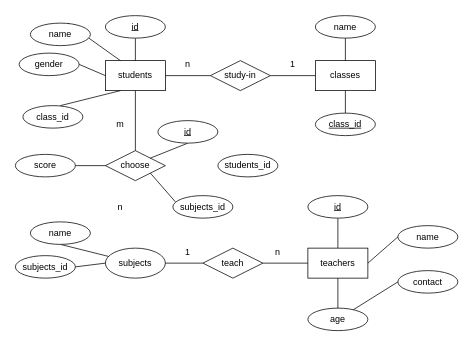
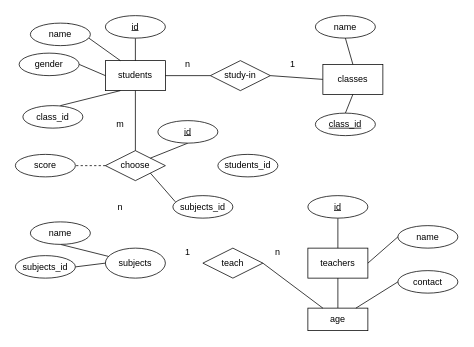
  <mxCell id="0" />
  <mxCell id="1" parent="0" />
  <mxCell id="2" value="students" style="rounded=0;whiteSpace=wrap;html=1;" vertex="1" parent="1"><mxGeometry x="140" y="80" width="80" height="40" as="geometry" /></mxCell>
  <mxCell id="3" value="" style="endArrow=none;html=1;rounded=0;exitX=0.5;exitY=0;exitDx=0;exitDy=0;" edge="1" parent="1" source="2" target="4"><mxGeometry width="50" height="50" relative="1" as="geometry"><mxPoint x="420" y="230" as="sourcePoint" /><mxPoint x="180" y="40" as="targetPoint" /></mxGeometry></mxCell>
  <mxCell id="4" value="&lt;u&gt;id&lt;/u&gt;" style="ellipse;whiteSpace=wrap;html=1;" vertex="1" parent="1"><mxGeometry x="140" y="20" width="80" height="30" as="geometry" /></mxCell>
  <mxCell id="5" value="" style="endArrow=none;html=1;rounded=0;exitX=0.25;exitY=0;exitDx=0;exitDy=0;entryX=0.5;entryY=0;entryDx=0;entryDy=0;" edge="1" parent="1" source="2"><mxGeometry width="50" height="50" relative="1" as="geometry"><mxPoint x="420" y="230" as="sourcePoint" /><mxPoint x="90" y="30" as="targetPoint" /></mxGeometry></mxCell>
  <mxCell id="6" value="name" style="ellipse;whiteSpace=wrap;html=1;" vertex="1" parent="1"><mxGeometry x="40" y="30" width="80" height="30" as="geometry" /></mxCell>
  <mxCell id="7" value="" style="endArrow=none;html=1;rounded=0;exitX=0;exitY=0.5;exitDx=0;exitDy=0;entryX=1;entryY=0.5;entryDx=0;entryDy=0;" edge="1" parent="1" source="2" target="8"><mxGeometry width="50" height="50" relative="1" as="geometry"><mxPoint x="420" y="230" as="sourcePoint" /><mxPoint x="110" y="100" as="targetPoint" /></mxGeometry></mxCell>
  <mxCell id="8" value="gender" style="ellipse;whiteSpace=wrap;html=1;" vertex="1" parent="1"><mxGeometry x="25" y="70" width="80" height="30" as="geometry" /></mxCell>
  <mxCell id="9" value="" style="endArrow=none;html=1;rounded=0;entryX=0.25;entryY=1;entryDx=0;entryDy=0;exitX=0.5;exitY=0;exitDx=0;exitDy=0;" edge="1" parent="1" target="2"><mxGeometry width="50" height="50" relative="1" as="geometry"><mxPoint x="80" y="140" as="sourcePoint" /><mxPoint x="470" y="180" as="targetPoint" /></mxGeometry></mxCell>
  <mxCell id="10" value="class_id" style="ellipse;whiteSpace=wrap;html=1;" vertex="1" parent="1"><mxGeometry x="30" y="140" width="80" height="30" as="geometry" /></mxCell>
  <mxCell id="11" value="study-in" style="rhombus;whiteSpace=wrap;html=1;" vertex="1" parent="1"><mxGeometry x="280" y="80" width="80" height="40" as="geometry" /></mxCell>
  <mxCell id="12" value="" style="endArrow=none;html=1;rounded=0;exitX=0;exitY=0.5;exitDx=0;exitDy=0;entryX=1;entryY=0.5;entryDx=0;entryDy=0;" edge="1" parent="1" source="11" target="2"><mxGeometry width="50" height="50" relative="1" as="geometry"><mxPoint x="420" y="230" as="sourcePoint" /><mxPoint x="470" y="180" as="targetPoint" /></mxGeometry></mxCell>
  <mxCell id="13" value="" style="endArrow=none;html=1;rounded=0;exitX=1;exitY=0.5;exitDx=0;exitDy=0;entryX=0;entryY=0.5;entryDx=0;entryDy=0;" edge="1" parent="1" source="11" target="14"><mxGeometry width="50" height="50" relative="1" as="geometry"><mxPoint x="420" y="230" as="sourcePoint" /><mxPoint x="420" y="100" as="targetPoint" /></mxGeometry></mxCell>
- <mxCell id="14" value="classes" style="rounded=0;whiteSpace=wrap;html=1;" vertex="1" parent="1"><mxGeometry x="420" y="80" width="80" height="40" as="geometry" /></mxCell>
+ <mxCell id="14" value="classes" style="rounded=0;whiteSpace=wrap;html=1;" vertex="1" parent="1"><mxGeometry x="430" y="85" width="80" height="40" as="geometry" /></mxCell>
  <mxCell id="15" value="1" style="text;html=1;strokeColor=none;fillColor=none;align=center;verticalAlign=middle;whiteSpace=wrap;rounded=0;" vertex="1" parent="1"><mxGeometry x="360" y="70" width="60" height="30" as="geometry" /></mxCell>
  <mxCell id="16" value="n" style="text;html=1;strokeColor=none;fillColor=none;align=center;verticalAlign=middle;whiteSpace=wrap;rounded=0;" vertex="1" parent="1"><mxGeometry x="220" y="70" width="60" height="30" as="geometry" /></mxCell>
  <mxCell id="17" value="" style="endArrow=none;html=1;rounded=0;entryX=0.5;entryY=1;entryDx=0;entryDy=0;exitX=0.5;exitY=0;exitDx=0;exitDy=0;" edge="1" parent="1" source="18" target="14"><mxGeometry width="50" height="50" relative="1" as="geometry"><mxPoint x="460" y="160" as="sourcePoint" /><mxPoint x="470" y="180" as="targetPoint" /></mxGeometry></mxCell>
  <mxCell id="18" value="&lt;u&gt;class_id&lt;/u&gt;" style="ellipse;whiteSpace=wrap;html=1;" vertex="1" parent="1"><mxGeometry x="420" y="150" width="80" height="30" as="geometry" /></mxCell>
  <mxCell id="19" value="name" style="ellipse;whiteSpace=wrap;html=1;" vertex="1" parent="1"><mxGeometry x="420" y="20" width="80" height="30" as="geometry" /></mxCell>
  <mxCell id="20" value="" style="endArrow=none;html=1;rounded=0;exitX=0.5;exitY=0;exitDx=0;exitDy=0;entryX=0.5;entryY=1;entryDx=0;entryDy=0;" edge="1" parent="1" source="14" target="19"><mxGeometry width="50" height="50" relative="1" as="geometry"><mxPoint x="420" y="230" as="sourcePoint" /><mxPoint x="470" y="180" as="targetPoint" /></mxGeometry></mxCell>
  <mxCell id="21" value="subjects" style="ellipse;whiteSpace=wrap;html=1;" vertex="1" parent="1"><mxGeometry x="140" y="330" width="80" height="40" as="geometry" /></mxCell>
  <mxCell id="22" value="" style="endArrow=none;html=1;rounded=0;exitX=0;exitY=0.5;exitDx=0;exitDy=0;entryX=1;entryY=0.5;entryDx=0;entryDy=0;" edge="1" parent="1" source="21" target="23"><mxGeometry width="50" height="50" relative="1" as="geometry"><mxPoint x="250" y="190" as="sourcePoint" /><mxPoint x="170" y="200" as="targetPoint" /></mxGeometry></mxCell>
  <mxCell id="23" value="subjects_id" style="ellipse;whiteSpace=wrap;html=1;" vertex="1" parent="1"><mxGeometry x="20" y="340" width="80" height="30" as="geometry" /></mxCell>
  <mxCell id="24" value="" style="endArrow=none;html=1;rounded=0;exitX=0;exitY=0.25;exitDx=0;exitDy=0;entryX=0.5;entryY=1;entryDx=0;entryDy=0;" edge="1" parent="1" source="21" target="25"><mxGeometry width="50" height="50" relative="1" as="geometry"><mxPoint x="250" y="190" as="sourcePoint" /><mxPoint x="260" y="260" as="targetPoint" /></mxGeometry></mxCell>
  <mxCell id="25" value="name" style="ellipse;whiteSpace=wrap;html=1;" vertex="1" parent="1"><mxGeometry x="40" y="295" width="80" height="30" as="geometry" /></mxCell>
  <mxCell id="26" value="choose" style="rhombus;whiteSpace=wrap;html=1;" vertex="1" parent="1"><mxGeometry x="140" y="200" width="80" height="40" as="geometry" /></mxCell>
  <mxCell id="27" value="" style="endArrow=none;html=1;rounded=0;entryX=0.5;entryY=1;entryDx=0;entryDy=0;" edge="1" parent="1" target="2"><mxGeometry width="50" height="50" relative="1" as="geometry"><mxPoint x="180" y="200" as="sourcePoint" /><mxPoint x="300" y="180" as="targetPoint" /></mxGeometry></mxCell>
  <mxCell id="28" value="" style="endArrow=none;html=1;rounded=0;exitX=1;exitY=0;exitDx=0;exitDy=0;entryX=0.5;entryY=1;entryDx=0;entryDy=0;" edge="1" parent="1" source="26" target="29"><mxGeometry width="50" height="50" relative="1" as="geometry"><mxPoint x="250" y="230" as="sourcePoint" /><mxPoint x="240" y="190" as="targetPoint" /></mxGeometry></mxCell>
  <mxCell id="29" value="&lt;u&gt;id&lt;/u&gt;" style="ellipse;whiteSpace=wrap;html=1;" vertex="1" parent="1"><mxGeometry x="210" y="160" width="80" height="30" as="geometry" /></mxCell>
  <mxCell id="30" value="" style="endArrow=none;html=1;rounded=0;exitX=1;exitY=1;exitDx=0;exitDy=0;entryX=0.041;entryY=0.273;entryDx=0;entryDy=0;entryPerimeter=0;" edge="1" parent="1" source="26" target="32"><mxGeometry width="50" height="50" relative="1" as="geometry"><mxPoint x="250" y="230" as="sourcePoint" /><mxPoint x="230" y="270" as="targetPoint" /></mxGeometry></mxCell>
  <mxCell id="31" value="students_id" style="ellipse;whiteSpace=wrap;html=1;" vertex="1" parent="1"><mxGeometry x="290" y="205" width="80" height="30" as="geometry" /></mxCell>
  <mxCell id="32" value="subjects_id" style="ellipse;whiteSpace=wrap;html=1;" vertex="1" parent="1"><mxGeometry x="230" y="260" width="80" height="30" as="geometry" /></mxCell>
- <mxCell id="33" value="" style="endArrow=none;html=1;rounded=0;exitX=0;exitY=0.5;exitDx=0;exitDy=0;entryX=1;entryY=0.5;entryDx=0;entryDy=0;" edge="1" parent="1" source="26" target="34"><mxGeometry width="50" height="50" relative="1" as="geometry"><mxPoint x="250" y="230" as="sourcePoint" /><mxPoint x="100" y="220" as="targetPoint" /></mxGeometry></mxCell>
+ <mxCell id="33" value="" style="endArrow=none;html=1;rounded=0;exitX=0;exitY=0.5;exitDx=0;exitDy=0;entryX=1;entryY=0.5;entryDx=0;entryDy=0;dashed=1;" edge="1" parent="1" source="26" target="34"><mxGeometry width="50" height="50" relative="1" as="geometry"><mxPoint x="250" y="230" as="sourcePoint" /><mxPoint x="100" y="220" as="targetPoint" /></mxGeometry></mxCell>
  <mxCell id="34" value="score" style="ellipse;whiteSpace=wrap;html=1;" vertex="1" parent="1"><mxGeometry x="20" y="205" width="80" height="30" as="geometry" /></mxCell>
  <mxCell id="35" value="m" style="text;html=1;strokeColor=none;fillColor=none;align=center;verticalAlign=middle;whiteSpace=wrap;rounded=0;" vertex="1" parent="1"><mxGeometry x="130" y="150" width="60" height="30" as="geometry" /></mxCell>
  <mxCell id="36" value="n" style="text;html=1;strokeColor=none;fillColor=none;align=center;verticalAlign=middle;whiteSpace=wrap;rounded=0;" vertex="1" parent="1"><mxGeometry x="130" y="260" width="60" height="30" as="geometry" /></mxCell>
  <mxCell id="37" value="teachers" style="rounded=0;whiteSpace=wrap;html=1;" vertex="1" parent="1"><mxGeometry x="410" y="330" width="80" height="40" as="geometry" /></mxCell>
  <mxCell id="38" value="" style="endArrow=none;html=1;rounded=0;entryX=0.5;entryY=0;entryDx=0;entryDy=0;exitX=0.5;exitY=1;exitDx=0;exitDy=0;" edge="1" parent="1" source="40" target="37"><mxGeometry width="50" height="50" relative="1" as="geometry"><mxPoint x="450" y="290" as="sourcePoint" /><mxPoint x="290" y="180" as="targetPoint" /></mxGeometry></mxCell>
  <mxCell id="39" value="" style="endArrow=none;html=1;rounded=0;exitX=0.5;exitY=1;exitDx=0;exitDy=0;entryX=0.5;entryY=0;entryDx=0;entryDy=0;" edge="1" parent="1" source="37" target="41"><mxGeometry width="50" height="50" relative="1" as="geometry"><mxPoint x="240" y="230" as="sourcePoint" /><mxPoint x="450" y="410" as="targetPoint" /></mxGeometry></mxCell>
  <mxCell id="40" value="&lt;u&gt;id&lt;/u&gt;" style="ellipse;whiteSpace=wrap;html=1;" vertex="1" parent="1"><mxGeometry x="410" y="260" width="80" height="30" as="geometry" /></mxCell>
- <mxCell id="41" value="age" style="ellipse;whiteSpace=wrap;html=1;" vertex="1" parent="1"><mxGeometry x="410" y="410" width="80" height="30" as="geometry" /></mxCell>
+ <mxCell id="41" value="age" style="whiteSpace=wrap;html=1;rounded=0;" vertex="1" parent="1"><mxGeometry x="410" y="410" width="80" height="30" as="geometry" /></mxCell>
  <mxCell id="42" value="name" style="ellipse;whiteSpace=wrap;html=1;" vertex="1" parent="1"><mxGeometry x="530" y="300" width="80" height="30" as="geometry" /></mxCell>
  <mxCell id="43" value="contact" style="ellipse;whiteSpace=wrap;html=1;" vertex="1" parent="1"><mxGeometry x="530" y="360" width="80" height="30" as="geometry" /></mxCell>
  <mxCell id="44" value="" style="endArrow=none;html=1;rounded=0;entryX=0;entryY=0.5;entryDx=0;entryDy=0;" edge="1" parent="1" target="42"><mxGeometry width="50" height="50" relative="1" as="geometry"><mxPoint x="490" y="350" as="sourcePoint" /><mxPoint x="540" y="300" as="targetPoint" /></mxGeometry></mxCell>
  <mxCell id="45" value="" style="endArrow=none;html=1;rounded=0;exitX=0;exitY=0.5;exitDx=0;exitDy=0;" edge="1" parent="1" source="43" target="41"><mxGeometry width="50" height="50" relative="1" as="geometry"><mxPoint x="500" y="430" as="sourcePoint" /><mxPoint x="550" y="380" as="targetPoint" /></mxGeometry></mxCell>
- <mxCell id="46" value="" style="endArrow=none;html=1;rounded=0;exitX=1;exitY=0.5;exitDx=0;exitDy=0;entryX=0;entryY=0.5;entryDx=0;entryDy=0;" edge="1" parent="1" source="21" target="47"><mxGeometry width="50" height="50" relative="1" as="geometry"><mxPoint x="410" y="260" as="sourcePoint" /><mxPoint x="270" y="350" as="targetPoint" /></mxGeometry></mxCell>
  <mxCell id="47" value="teach" style="rhombus;whiteSpace=wrap;html=1;" vertex="1" parent="1"><mxGeometry x="270" y="330" width="80" height="40" as="geometry" /></mxCell>
- <mxCell id="48" value="" style="endArrow=none;html=1;rounded=0;exitX=1;exitY=0.5;exitDx=0;exitDy=0;entryX=0;entryY=0.5;entryDx=0;entryDy=0;" edge="1" parent="1" source="47" target="37"><mxGeometry width="50" height="50" relative="1" as="geometry"><mxPoint x="410" y="260" as="sourcePoint" /><mxPoint x="460" y="210" as="targetPoint" /></mxGeometry></mxCell>
+ <mxCell id="48" value="" style="endArrow=none;html=1;rounded=0;exitX=1;exitY=0.5;exitDx=0;exitDy=0;" edge="1" parent="1" source="47" target="41"><mxGeometry width="50" height="50" relative="1" as="geometry"><mxPoint x="410" y="260" as="sourcePoint" /><mxPoint x="460" y="210" as="targetPoint" /></mxGeometry></mxCell>
  <mxCell id="49" value="1" style="text;html=1;strokeColor=none;fillColor=none;align=center;verticalAlign=middle;whiteSpace=wrap;rounded=0;" vertex="1" parent="1"><mxGeometry x="220" y="320" width="60" height="30" as="geometry" /></mxCell>
  <mxCell id="50" value="n" style="text;html=1;strokeColor=none;fillColor=none;align=center;verticalAlign=middle;whiteSpace=wrap;rounded=0;" vertex="1" parent="1"><mxGeometry x="340" y="320" width="60" height="30" as="geometry" /></mxCell>
